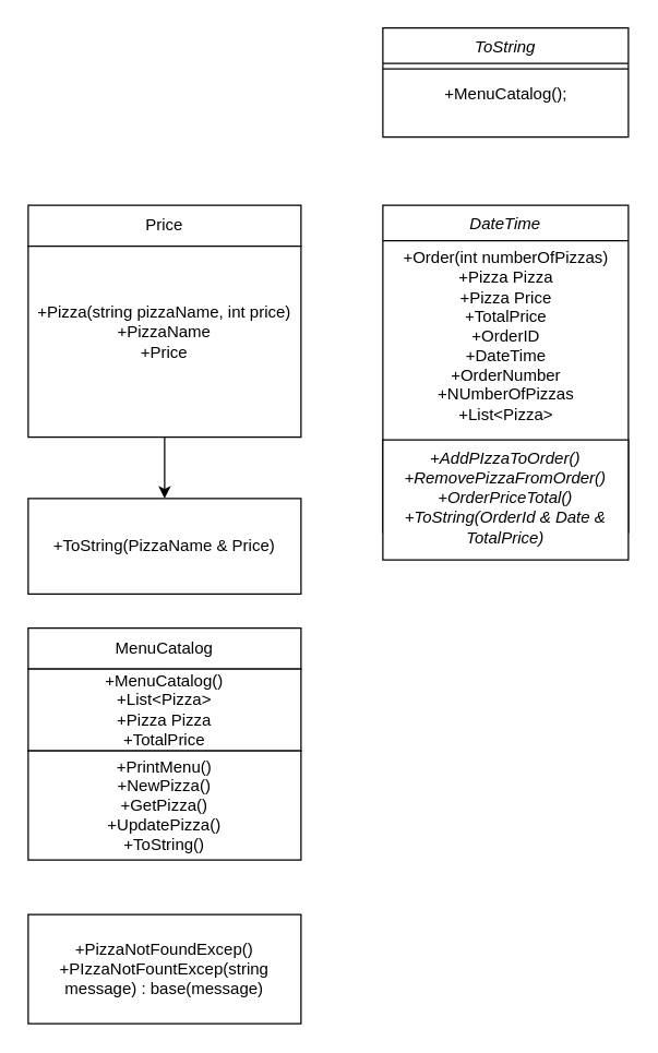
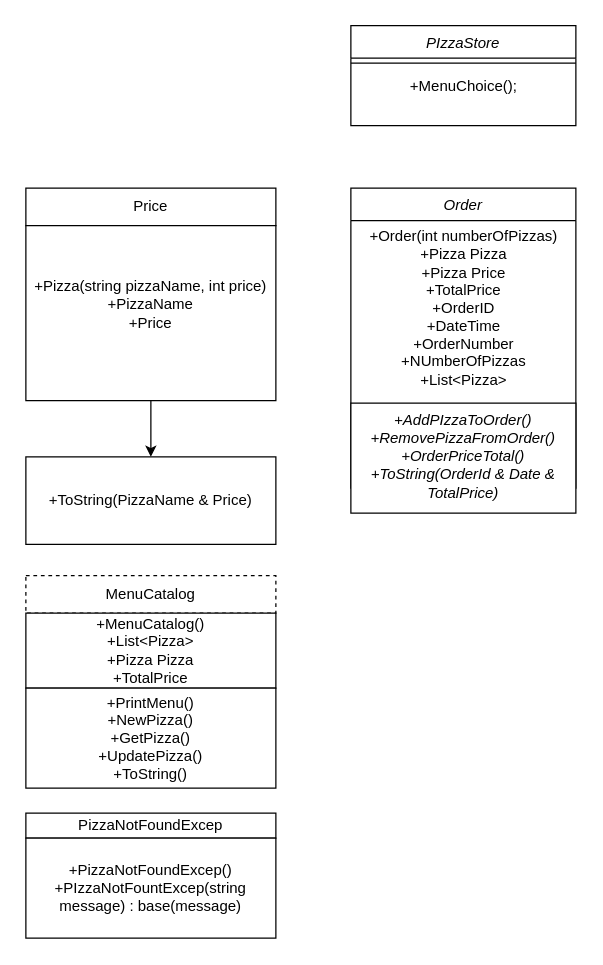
  <mxCell id="0" />
  <mxCell id="1" parent="0" />
- <mxCell id="2" value="ToString" style="swimlane;fontStyle=2;align=center;verticalAlign=top;childLayout=stackLayout;horizontal=1;startSize=26;horizontalStack=0;resizeParent=1;resizeLast=0;collapsible=1;marginBottom=0;rounded=0;shadow=0;strokeWidth=1;" parent="1" vertex="1"><mxGeometry x="280" y="20" width="180" height="80" as="geometry"><mxRectangle x="230" y="140" width="160" height="26" as="alternateBounds" /></mxGeometry></mxCell>
+ <mxCell id="2" value="PIzzaStore" style="swimlane;fontStyle=2;align=center;verticalAlign=top;childLayout=stackLayout;horizontal=1;startSize=26;horizontalStack=0;resizeParent=1;resizeLast=0;collapsible=1;marginBottom=0;rounded=0;shadow=0;strokeWidth=1;" parent="1" vertex="1"><mxGeometry x="280" y="20" width="180" height="80" as="geometry"><mxRectangle x="230" y="140" width="160" height="26" as="alternateBounds" /></mxGeometry></mxCell>
  <mxCell id="3" value="" style="line;html=1;strokeWidth=1;align=left;verticalAlign=middle;spacingTop=-1;spacingLeft=3;spacingRight=3;rotatable=0;labelPosition=right;points=[];portConstraint=eastwest;" parent="2" vertex="1"><mxGeometry y="26" width="180" height="8" as="geometry" /></mxCell>
- <mxCell id="4" value="+MenuCatalog();" style="text;html=1;align=center;verticalAlign=middle;resizable=0;points=[];autosize=1;strokeColor=none;fillColor=none;" vertex="1" parent="2"><mxGeometry y="34" width="180" height="30" as="geometry" /></mxCell>
- <mxCell id="5" value="DateTime" style="swimlane;fontStyle=2;align=center;verticalAlign=top;childLayout=stackLayout;horizontal=1;startSize=26;horizontalStack=0;resizeParent=1;resizeLast=0;collapsible=1;marginBottom=0;rounded=0;shadow=0;strokeWidth=1;" vertex="1" parent="1"><mxGeometry x="280" y="150" width="180" height="240" as="geometry"><mxRectangle x="230" y="140" width="160" height="26" as="alternateBounds" /></mxGeometry></mxCell>
+ <mxCell id="4" value="+MenuChoice();" style="text;html=1;align=center;verticalAlign=middle;resizable=0;points=[];autosize=1;strokeColor=none;fillColor=none;" vertex="1" parent="2"><mxGeometry y="34" width="180" height="30" as="geometry" /></mxCell>
+ <mxCell id="5" value="Order" style="swimlane;fontStyle=2;align=center;verticalAlign=top;childLayout=stackLayout;horizontal=1;startSize=26;horizontalStack=0;resizeParent=1;resizeLast=0;collapsible=1;marginBottom=0;rounded=0;shadow=0;strokeWidth=1;" vertex="1" parent="1"><mxGeometry x="280" y="150" width="180" height="240" as="geometry"><mxRectangle x="230" y="140" width="160" height="26" as="alternateBounds" /></mxGeometry></mxCell>
  <mxCell id="6" value="&lt;div&gt;+Order(int numberOfPizzas)&lt;/div&gt;&lt;div&gt;+Pizza Pizza&lt;/div&gt;&lt;div&gt;+Pizza Price&lt;/div&gt;&lt;div&gt;+TotalPrice&lt;/div&gt;&lt;div&gt;+OrderID&lt;/div&gt;&lt;div&gt;+DateTime&lt;/div&gt;&lt;div&gt;+OrderNumber&lt;/div&gt;&lt;div&gt;+NUmberOfPizzas&lt;/div&gt;&lt;div&gt;+List&amp;lt;Pizza&amp;gt;&lt;/div&gt;" style="text;html=1;align=center;verticalAlign=middle;resizable=0;points=[];autosize=1;strokeColor=none;fillColor=none;" vertex="1" parent="5"><mxGeometry y="26" width="180" height="140" as="geometry" /></mxCell>
  <mxCell id="7" value="+AddPIzzaToOrder()&lt;div&gt;+RemovePizzaFromOrder()&lt;/div&gt;&lt;div&gt;+OrderPriceTotal()&lt;/div&gt;&lt;div&gt;+ToString(OrderId &amp;amp; Date &amp;amp; TotalPrice)&lt;/div&gt;" style="whiteSpace=wrap;html=1;verticalAlign=top;fontStyle=2;startSize=26;rounded=0;shadow=0;strokeWidth=1;" vertex="1" parent="1"><mxGeometry x="280" y="322" width="180" height="88" as="geometry" /></mxCell>
  <mxCell id="8" value="" style="edgeStyle=orthogonalEdgeStyle;rounded=0;orthogonalLoop=1;jettySize=auto;html=1;" edge="1" parent="1" source="9" target="11"><mxGeometry relative="1" as="geometry" /></mxCell>
  <mxCell id="9" value="Price" style="rounded=0;whiteSpace=wrap;html=1;" vertex="1" parent="1"><mxGeometry x="20" y="150" width="200" height="30" as="geometry" /></mxCell>
  <mxCell id="10" value="" style="edgeStyle=orthogonalEdgeStyle;rounded=0;orthogonalLoop=1;jettySize=auto;html=1;" edge="1" parent="1" source="11" target="12"><mxGeometry relative="1" as="geometry" /></mxCell>
  <mxCell id="11" value="&lt;div&gt;+Pizza(string pizzaName, int price)&lt;/div&gt;+PizzaName&lt;div&gt;+Price&lt;/div&gt;&lt;div&gt;&lt;br&gt;&lt;/div&gt;" style="whiteSpace=wrap;html=1;rounded=0;" vertex="1" parent="1"><mxGeometry x="20" y="180" width="200" height="140" as="geometry" /></mxCell>
  <mxCell id="12" value="+ToString(PizzaName &amp;amp; Price)" style="whiteSpace=wrap;html=1;rounded=0;" vertex="1" parent="1"><mxGeometry x="20" y="365" width="200" height="70" as="geometry" /></mxCell>
  <mxCell id="13" value="" style="edgeStyle=orthogonalEdgeStyle;rounded=0;orthogonalLoop=1;jettySize=auto;html=1;" edge="1" parent="1" source="14" target="16"><mxGeometry relative="1" as="geometry" /></mxCell>
- <mxCell id="14" value="MenuCatalog" style="rounded=0;whiteSpace=wrap;html=1;" vertex="1" parent="1"><mxGeometry x="20" y="460" width="200" height="30" as="geometry" /></mxCell>
+ <mxCell id="14" value="MenuCatalog" style="rounded=0;whiteSpace=wrap;html=1;dashed=1;" vertex="1" parent="1"><mxGeometry x="20" y="460" width="200" height="30" as="geometry" /></mxCell>
  <mxCell id="15" value="" style="edgeStyle=orthogonalEdgeStyle;rounded=0;orthogonalLoop=1;jettySize=auto;html=1;" edge="1" parent="1" source="16" target="17"><mxGeometry relative="1" as="geometry" /></mxCell>
  <mxCell id="16" value="+MenuCatalog()&lt;div&gt;+List&amp;lt;Pizza&amp;gt;&lt;/div&gt;&lt;div&gt;+Pizza Pizza&lt;/div&gt;&lt;div&gt;+TotalPrice&lt;/div&gt;" style="whiteSpace=wrap;html=1;rounded=0;" vertex="1" parent="1"><mxGeometry x="20" y="490" width="200" height="60" as="geometry" /></mxCell>
  <mxCell id="17" value="+PrintMenu()&lt;div&gt;+NewPizza()&lt;/div&gt;&lt;div&gt;+GetPizza()&lt;/div&gt;&lt;div&gt;+UpdatePizza()&lt;/div&gt;&lt;div&gt;+ToString()&lt;/div&gt;" style="whiteSpace=wrap;html=1;rounded=0;" vertex="1" parent="1"><mxGeometry x="20" y="550" width="200" height="80" as="geometry" /></mxCell>
+ <mxCell id="18" value="PizzaNotFoundExcep" style="rounded=0;whiteSpace=wrap;html=1;" vertex="1" parent="1"><mxGeometry x="20" y="650" width="200" height="20" as="geometry" /></mxCell>
  <mxCell id="19" value="+PizzaNotFoundExcep()&lt;div&gt;+PIzzaNotFountExcep(string message) : base(message)&lt;/div&gt;" style="whiteSpace=wrap;html=1;rounded=0;" vertex="1" parent="1"><mxGeometry x="20" y="670" width="200" height="80" as="geometry" /></mxCell>
